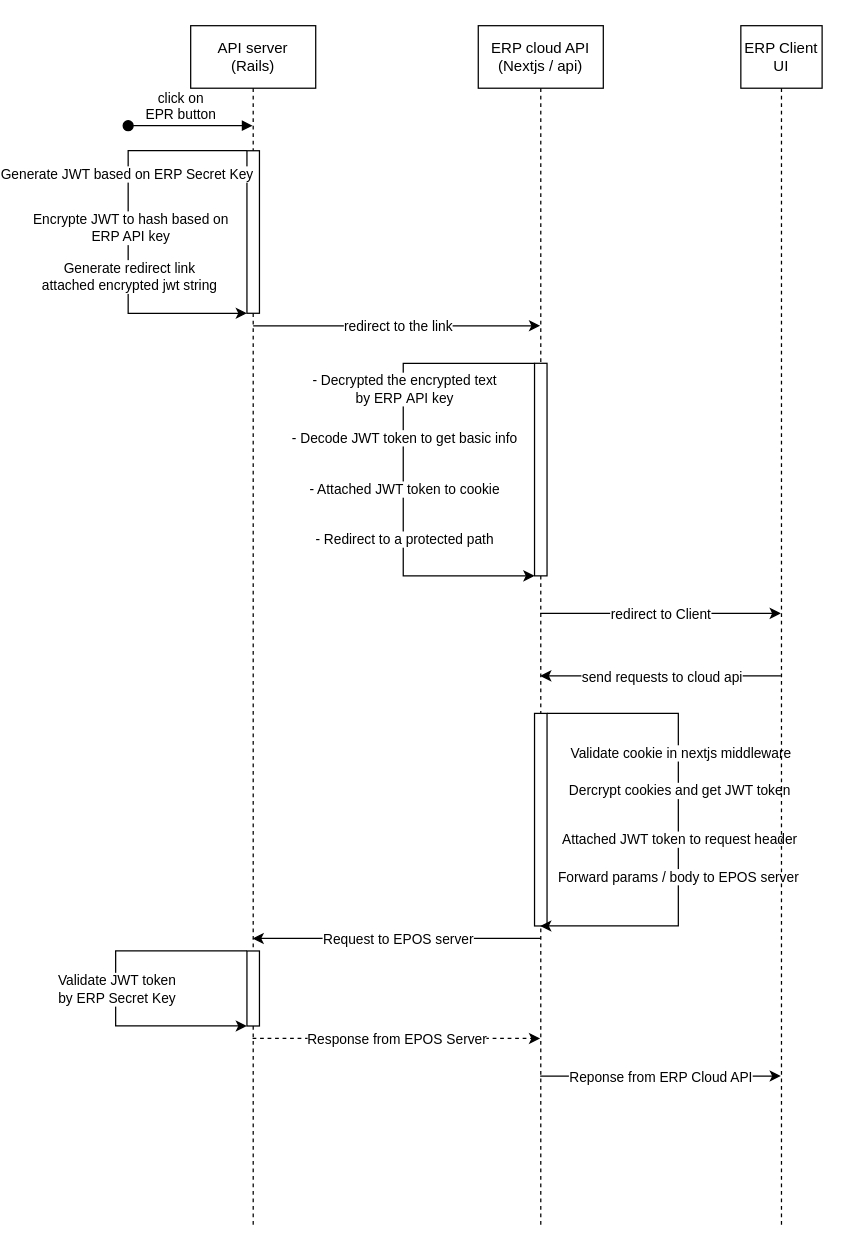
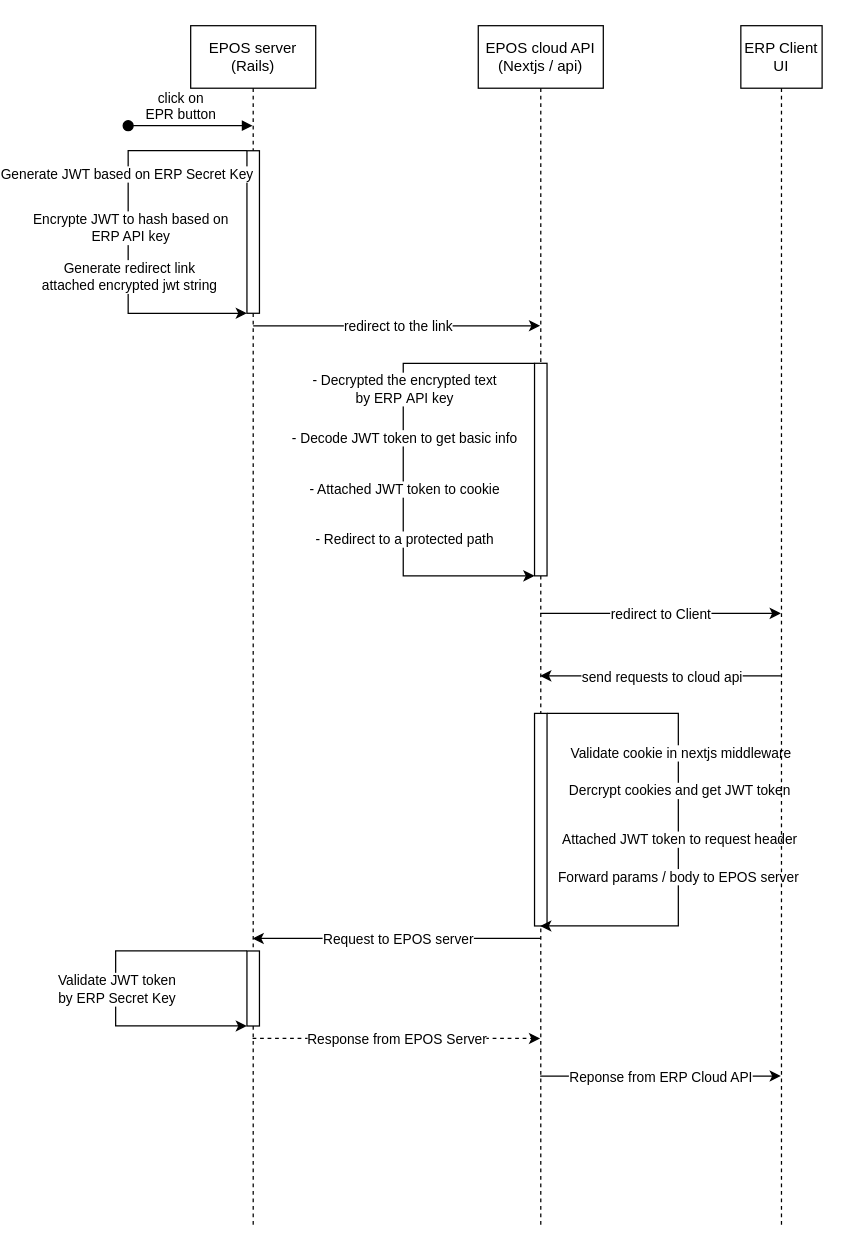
  <mxCell id="0" />
  <mxCell id="1" parent="0" />
- <mxCell id="2" value="API server&lt;br&gt;(Rails)" style="shape=umlLifeline;perimeter=lifelinePerimeter;whiteSpace=wrap;html=1;container=0;dropTarget=0;collapsible=0;recursiveResize=0;outlineConnect=0;portConstraint=eastwest;newEdgeStyle={&quot;edgeStyle&quot;:&quot;elbowEdgeStyle&quot;,&quot;elbow&quot;:&quot;vertical&quot;,&quot;curved&quot;:0,&quot;rounded&quot;:0};size=50;" parent="1" vertex="1"><mxGeometry x="20" y="20" width="100" height="960" as="geometry" /></mxCell>
+ <mxCell id="2" value="EPOS server&lt;br&gt;(Rails)" style="shape=umlLifeline;perimeter=lifelinePerimeter;whiteSpace=wrap;html=1;container=0;dropTarget=0;collapsible=0;recursiveResize=0;outlineConnect=0;portConstraint=eastwest;newEdgeStyle={&quot;edgeStyle&quot;:&quot;elbowEdgeStyle&quot;,&quot;elbow&quot;:&quot;vertical&quot;,&quot;curved&quot;:0,&quot;rounded&quot;:0};size=50;" parent="1" vertex="1"><mxGeometry x="20" y="20" width="100" height="960" as="geometry" /></mxCell>
  <mxCell id="3" value="click on &lt;br&gt;EPR button" style="html=1;verticalAlign=bottom;startArrow=oval;endArrow=block;startSize=8;edgeStyle=elbowEdgeStyle;elbow=vertical;curved=0;rounded=0;" parent="2" target="2" edge="1"><mxGeometry x="-0.162" relative="1" as="geometry"><mxPoint x="-50" y="80" as="sourcePoint" /><mxPoint x="10" y="80" as="targetPoint" /><mxPoint as="offset" /></mxGeometry></mxCell>
  <mxCell id="4" value="" style="html=1;points=[];perimeter=orthogonalPerimeter;outlineConnect=0;targetShapes=umlLifeline;portConstraint=eastwest;newEdgeStyle={&quot;edgeStyle&quot;:&quot;elbowEdgeStyle&quot;,&quot;elbow&quot;:&quot;vertical&quot;,&quot;curved&quot;:0,&quot;rounded&quot;:0};" parent="2" vertex="1"><mxGeometry x="45" y="100" width="10" height="130" as="geometry" /></mxCell>
  <mxCell id="5" value="" style="endArrow=classic;html=1;rounded=0;" edge="1" parent="2" source="4" target="4"><mxGeometry relative="1" as="geometry"><mxPoint x="-80" y="210" as="sourcePoint" /><mxPoint x="-50" y="210" as="targetPoint" /><Array as="points"><mxPoint x="-50" y="100" /><mxPoint x="-50" y="130" /><mxPoint x="-50" y="200" /><mxPoint x="-50" y="230" /></Array></mxGeometry></mxCell>
  <mxCell id="6" value="Generate redirect link&lt;br style=&quot;border-color: var(--border-color);&quot;&gt;attached encrypted jwt string" style="edgeLabel;resizable=0;html=1;align=center;verticalAlign=middle;" connectable="0" vertex="1" parent="5"><mxGeometry relative="1" as="geometry"><mxPoint y="35" as="offset" /></mxGeometry></mxCell>
  <mxCell id="7" value="Generate JWT based on ERP Secret Key" style="edgeLabel;html=1;align=center;verticalAlign=middle;resizable=0;points=[];" vertex="1" connectable="0" parent="5"><mxGeometry x="-0.295" y="-2" relative="1" as="geometry"><mxPoint as="offset" /></mxGeometry></mxCell>
  <mxCell id="8" value="Encrypte JWT to hash based on&lt;br&gt;ERP API key" style="edgeLabel;html=1;align=center;verticalAlign=middle;resizable=0;points=[];" vertex="1" connectable="0" parent="5"><mxGeometry x="-0.107" y="1" relative="1" as="geometry"><mxPoint y="13" as="offset" /></mxGeometry></mxCell>
  <mxCell id="9" value="" style="html=1;points=[];perimeter=orthogonalPerimeter;outlineConnect=0;targetShapes=umlLifeline;portConstraint=eastwest;newEdgeStyle={&quot;edgeStyle&quot;:&quot;elbowEdgeStyle&quot;,&quot;elbow&quot;:&quot;vertical&quot;,&quot;curved&quot;:0,&quot;rounded&quot;:0};" vertex="1" parent="2"><mxGeometry x="45" y="740" width="10" height="60" as="geometry" /></mxCell>
  <mxCell id="10" value="" style="endArrow=classic;html=1;rounded=0;" edge="1" parent="2" source="9" target="9"><mxGeometry relative="1" as="geometry"><mxPoint x="40" y="740" as="sourcePoint" /><mxPoint x="-60" y="850" as="targetPoint" /><Array as="points"><mxPoint x="-60" y="740" /></Array></mxGeometry></mxCell>
  <mxCell id="11" value="Validate JWT token &lt;br&gt;by ERP Secret Key" style="edgeLabel;resizable=0;html=1;align=center;verticalAlign=middle;" connectable="0" vertex="1" parent="10"><mxGeometry relative="1" as="geometry" /></mxCell>
- <mxCell id="12" value="ERP cloud API&lt;br&gt;(Nextjs / api)" style="shape=umlLifeline;perimeter=lifelinePerimeter;whiteSpace=wrap;html=1;container=0;dropTarget=0;collapsible=0;recursiveResize=0;outlineConnect=0;portConstraint=eastwest;newEdgeStyle={&quot;edgeStyle&quot;:&quot;elbowEdgeStyle&quot;,&quot;elbow&quot;:&quot;vertical&quot;,&quot;curved&quot;:0,&quot;rounded&quot;:0};size=50;" parent="1" vertex="1"><mxGeometry x="250" y="20" width="100" height="960" as="geometry" /></mxCell>
+ <mxCell id="12" value="EPOS cloud API&lt;br&gt;(Nextjs / api)" style="shape=umlLifeline;perimeter=lifelinePerimeter;whiteSpace=wrap;html=1;container=0;dropTarget=0;collapsible=0;recursiveResize=0;outlineConnect=0;portConstraint=eastwest;newEdgeStyle={&quot;edgeStyle&quot;:&quot;elbowEdgeStyle&quot;,&quot;elbow&quot;:&quot;vertical&quot;,&quot;curved&quot;:0,&quot;rounded&quot;:0};size=50;" parent="1" vertex="1"><mxGeometry x="250" y="20" width="100" height="960" as="geometry" /></mxCell>
  <mxCell id="13" value="" style="html=1;points=[];perimeter=orthogonalPerimeter;outlineConnect=0;targetShapes=umlLifeline;portConstraint=eastwest;newEdgeStyle={&quot;edgeStyle&quot;:&quot;elbowEdgeStyle&quot;,&quot;elbow&quot;:&quot;vertical&quot;,&quot;curved&quot;:0,&quot;rounded&quot;:0};" parent="12" vertex="1"><mxGeometry x="45" y="270" width="10" height="170" as="geometry" /></mxCell>
  <mxCell id="14" value="" style="endArrow=classic;html=1;rounded=0;" edge="1" parent="12" source="13" target="13"><mxGeometry relative="1" as="geometry"><mxPoint x="40" y="250" as="sourcePoint" /><mxPoint x="-60" y="450" as="targetPoint" /><Array as="points"><mxPoint x="-60" y="270" /><mxPoint x="-60" y="440" /></Array></mxGeometry></mxCell>
  <mxCell id="15" value="- Attached JWT token to cookie" style="edgeLabel;resizable=0;html=1;align=center;verticalAlign=middle;" connectable="0" vertex="1" parent="14"><mxGeometry relative="1" as="geometry"><mxPoint y="15" as="offset" /></mxGeometry></mxCell>
  <mxCell id="16" value="- Decrypted the encrypted text &lt;br&gt;by ERP&amp;nbsp;API key" style="edgeLabel;html=1;align=center;verticalAlign=middle;resizable=0;points=[];" vertex="1" connectable="0" parent="14"><mxGeometry x="-0.395" relative="1" as="geometry"><mxPoint y="10" as="offset" /></mxGeometry></mxCell>
  <mxCell id="17" value="- Decode JWT token to get basic info" style="edgeLabel;html=1;align=center;verticalAlign=middle;resizable=0;points=[];" vertex="1" connectable="0" parent="14"><mxGeometry x="-0.236" relative="1" as="geometry"><mxPoint y="19" as="offset" /></mxGeometry></mxCell>
  <mxCell id="18" value="- Redirect to a protected path" style="edgeLabel;html=1;align=center;verticalAlign=middle;resizable=0;points=[];" vertex="1" connectable="0" parent="14"><mxGeometry x="0.222" relative="1" as="geometry"><mxPoint y="13" as="offset" /></mxGeometry></mxCell>
  <mxCell id="19" value="" style="html=1;points=[];perimeter=orthogonalPerimeter;outlineConnect=0;targetShapes=umlLifeline;portConstraint=eastwest;newEdgeStyle={&quot;edgeStyle&quot;:&quot;elbowEdgeStyle&quot;,&quot;elbow&quot;:&quot;vertical&quot;,&quot;curved&quot;:0,&quot;rounded&quot;:0};" vertex="1" parent="12"><mxGeometry x="45" y="550" width="10" height="170" as="geometry" /></mxCell>
  <mxCell id="20" value="" style="endArrow=classic;html=1;rounded=0;" edge="1" parent="12" source="19" target="12"><mxGeometry relative="1" as="geometry"><mxPoint x="60" y="540" as="sourcePoint" /><mxPoint x="160" y="710" as="targetPoint" /><Array as="points"><mxPoint x="160" y="550" /><mxPoint x="160" y="720" /></Array></mxGeometry></mxCell>
  <mxCell id="21" value="Dercrypt cookies and get JWT token" style="edgeLabel;resizable=0;html=1;align=center;verticalAlign=middle;" connectable="0" vertex="1" parent="20"><mxGeometry relative="1" as="geometry"><mxPoint y="-27" as="offset" /></mxGeometry></mxCell>
  <mxCell id="22" value="Attached JWT token to request header" style="edgeLabel;html=1;align=center;verticalAlign=middle;resizable=0;points=[];" vertex="1" connectable="0" parent="20"><mxGeometry x="-0.165" y="-1" relative="1" as="geometry"><mxPoint x="1" y="44" as="offset" /></mxGeometry></mxCell>
  <mxCell id="23" value="Forward params / body to EPOS server" style="edgeLabel;html=1;align=center;verticalAlign=middle;resizable=0;points=[];" vertex="1" connectable="0" parent="20"><mxGeometry x="0.031" y="-1" relative="1" as="geometry"><mxPoint y="36" as="offset" /></mxGeometry></mxCell>
  <mxCell id="24" value="Validate cookie in nextjs middleware" style="edgeLabel;html=1;align=center;verticalAlign=middle;resizable=0;points=[];" vertex="1" connectable="0" parent="20"><mxGeometry x="0.233" y="1" relative="1" as="geometry"><mxPoint y="-102" as="offset" /></mxGeometry></mxCell>
  <mxCell id="25" value="ERP Client UI" style="shape=umlLifeline;perimeter=lifelinePerimeter;whiteSpace=wrap;html=1;container=0;dropTarget=0;collapsible=0;recursiveResize=0;outlineConnect=0;portConstraint=eastwest;newEdgeStyle={&quot;edgeStyle&quot;:&quot;elbowEdgeStyle&quot;,&quot;elbow&quot;:&quot;vertical&quot;,&quot;curved&quot;:0,&quot;rounded&quot;:0};size=50;" vertex="1" parent="1"><mxGeometry x="460" y="20" width="65" height="960" as="geometry" /></mxCell>
  <mxCell id="26" value="" style="endArrow=classic;html=1;rounded=0;" edge="1" parent="1" target="12"><mxGeometry relative="1" as="geometry"><mxPoint x="70" y="260" as="sourcePoint" /><mxPoint x="170" y="260" as="targetPoint" /></mxGeometry></mxCell>
  <mxCell id="27" value="redirect to the link" style="edgeLabel;resizable=0;html=1;align=center;verticalAlign=middle;" connectable="0" vertex="1" parent="26"><mxGeometry relative="1" as="geometry" /></mxCell>
  <mxCell id="28" value="" style="endArrow=classic;html=1;rounded=0;" edge="1" parent="1" source="12" target="25"><mxGeometry relative="1" as="geometry"><mxPoint x="305" y="500" as="sourcePoint" /><mxPoint x="405" y="500" as="targetPoint" /><Array as="points"><mxPoint x="460" y="490" /></Array></mxGeometry></mxCell>
  <mxCell id="29" value="redirect to Client" style="edgeLabel;resizable=0;html=1;align=center;verticalAlign=middle;" connectable="0" vertex="1" parent="28"><mxGeometry relative="1" as="geometry" /></mxCell>
  <mxCell id="30" value="" style="endArrow=classic;html=1;rounded=0;" edge="1" parent="1" source="25" target="12"><mxGeometry relative="1" as="geometry"><mxPoint x="450" y="580" as="sourcePoint" /><mxPoint x="350" y="580" as="targetPoint" /><Array as="points"><mxPoint x="430" y="540" /></Array></mxGeometry></mxCell>
  <mxCell id="31" value="send requests to cloud api" style="edgeLabel;resizable=0;html=1;align=center;verticalAlign=middle;" connectable="0" vertex="1" parent="30"><mxGeometry relative="1" as="geometry" /></mxCell>
  <mxCell id="32" value="" style="endArrow=classic;html=1;rounded=0;" edge="1" parent="1" target="2"><mxGeometry relative="1" as="geometry"><mxPoint x="300" y="750" as="sourcePoint" /><mxPoint x="200" y="750" as="targetPoint" /></mxGeometry></mxCell>
  <mxCell id="33" value="Request to EPOS server" style="edgeLabel;resizable=0;html=1;align=center;verticalAlign=middle;" connectable="0" vertex="1" parent="32"><mxGeometry relative="1" as="geometry" /></mxCell>
  <mxCell id="34" value="" style="endArrow=classic;html=1;rounded=0;dashed=1;" edge="1" parent="1" source="2" target="12"><mxGeometry relative="1" as="geometry"><mxPoint x="90" y="800" as="sourcePoint" /><mxPoint x="190" y="800" as="targetPoint" /><Array as="points"><mxPoint x="190" y="830" /></Array></mxGeometry></mxCell>
  <mxCell id="35" value="Response from EPOS Server" style="edgeLabel;resizable=0;html=1;align=center;verticalAlign=middle;" connectable="0" vertex="1" parent="34"><mxGeometry relative="1" as="geometry" /></mxCell>
  <mxCell id="36" value="" style="endArrow=classic;html=1;rounded=0;" edge="1" parent="1" source="12" target="25"><mxGeometry relative="1" as="geometry"><mxPoint x="340" y="890" as="sourcePoint" /><mxPoint x="440" y="890" as="targetPoint" /><Array as="points"><mxPoint x="430" y="860" /></Array></mxGeometry></mxCell>
  <mxCell id="37" value="Reponse from ERP Cloud API" style="edgeLabel;resizable=0;html=1;align=center;verticalAlign=middle;" connectable="0" vertex="1" parent="36"><mxGeometry relative="1" as="geometry" /></mxCell>
